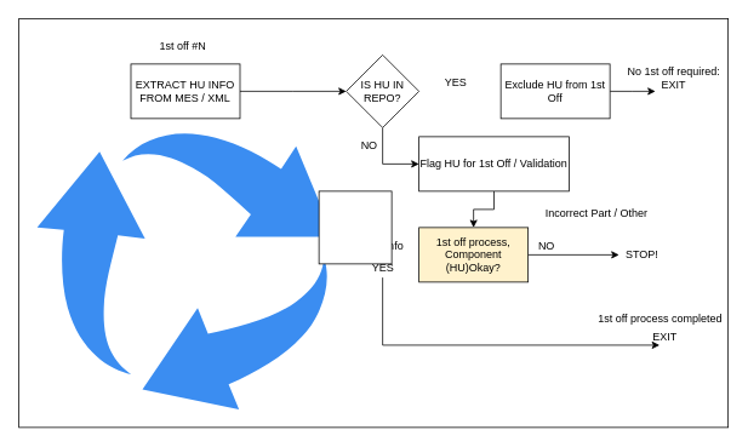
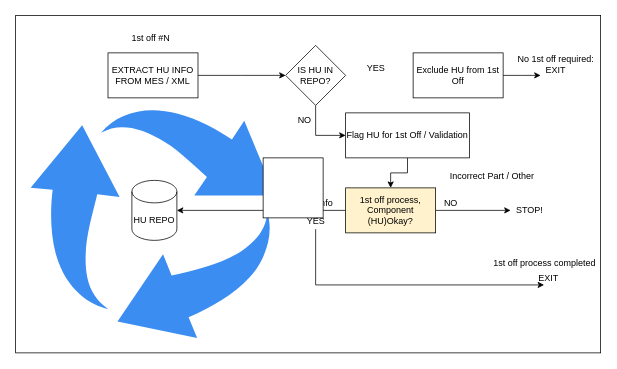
  <mxCell id="0" />
  <mxCell id="1" parent="0" />
  <mxCell id="2" value="" style="rounded=0;whiteSpace=wrap;html=1;" vertex="1" parent="1"><mxGeometry x="20" y="20" width="780" height="450" as="geometry" /></mxCell>
  <mxCell id="3" style="edgeStyle=orthogonalEdgeStyle;rounded=0;orthogonalLoop=1;jettySize=auto;html=1;exitX=1;exitY=0.5;exitDx=0;exitDy=0;" edge="1" parent="1" source="4"><mxGeometry relative="1" as="geometry"><mxPoint x="380" y="100" as="targetPoint" /></mxGeometry></mxCell>
  <mxCell id="4" value="EXTRACT HU INFO FROM MES / XML" style="rounded=0;whiteSpace=wrap;html=1;" vertex="1" parent="1"><mxGeometry x="143.16" y="70" width="120" height="60" as="geometry" /></mxCell>
  <mxCell id="5" value="1st off #N" style="text;html=1;align=center;verticalAlign=middle;resizable=0;points=[];autosize=1;strokeColor=none;" vertex="1" parent="1"><mxGeometry x="165" y="40" width="70" height="20" as="geometry" /></mxCell>
  <mxCell id="6" value="" style="html=1;aspect=fixed;strokeColor=none;shadow=0;align=center;verticalAlign=top;fillColor=#3B8DF1;shape=mxgraph.gcp2.arrow_cycle" vertex="1" parent="1"><mxGeometry x="40" y="140" width="326.32" height="310" as="geometry" /></mxCell>
  <mxCell id="7" style="edgeStyle=orthogonalEdgeStyle;rounded=0;orthogonalLoop=1;jettySize=auto;html=1;exitX=0.5;exitY=1;exitDx=0;exitDy=0;entryX=0;entryY=0.5;entryDx=0;entryDy=0;" edge="1" parent="1" source="8" target="16"><mxGeometry relative="1" as="geometry" /></mxCell>
  <mxCell id="8" value="IS HU IN REPO?" style="rhombus;whiteSpace=wrap;html=1;" vertex="1" parent="1"><mxGeometry x="380" y="60" width="80" height="80" as="geometry" /></mxCell>
+ <mxCell id="9" value="HU REPO" style="shape=cylinder3;whiteSpace=wrap;html=1;boundedLbl=1;backgroundOutline=1;size=15;" vertex="1" parent="1"><mxGeometry x="175" y="240" width="60" height="80" as="geometry" /></mxCell>
  <mxCell id="10" value="NO" style="text;html=1;align=center;verticalAlign=middle;resizable=0;points=[];autosize=1;strokeColor=none;" vertex="1" parent="1"><mxGeometry x="390" y="150" width="30" height="20" as="geometry" /></mxCell>
  <mxCell id="11" style="edgeStyle=orthogonalEdgeStyle;rounded=0;orthogonalLoop=1;jettySize=auto;html=1;exitX=1;exitY=0.5;exitDx=0;exitDy=0;" edge="1" parent="1" source="12"><mxGeometry relative="1" as="geometry"><mxPoint x="720" y="100" as="targetPoint" /></mxGeometry></mxCell>
  <mxCell id="12" value="Exclude HU from 1st Off" style="rounded=0;whiteSpace=wrap;html=1;" vertex="1" parent="1"><mxGeometry x="550" y="70" width="120" height="60" as="geometry" /></mxCell>
  <mxCell id="13" value="YES" style="text;html=1;align=center;verticalAlign=middle;resizable=0;points=[];autosize=1;strokeColor=none;" vertex="1" parent="1"><mxGeometry x="480" y="80" width="40" height="20" as="geometry" /></mxCell>
  <mxCell id="14" value="No 1st off required:&lt;br&gt;EXIT" style="text;html=1;align=center;verticalAlign=middle;resizable=0;points=[];autosize=1;strokeColor=none;" vertex="1" parent="1"><mxGeometry x="680" y="70" width="120" height="30" as="geometry" /></mxCell>
  <mxCell id="15" style="edgeStyle=orthogonalEdgeStyle;rounded=0;orthogonalLoop=1;jettySize=auto;html=1;exitX=0.5;exitY=1;exitDx=0;exitDy=0;entryX=0.5;entryY=0;entryDx=0;entryDy=0;" edge="1" parent="1" source="16" target="19"><mxGeometry relative="1" as="geometry" /></mxCell>
  <mxCell id="16" value="Flag HU for 1st Off / Validation" style="rounded=0;whiteSpace=wrap;html=1;" vertex="1" parent="1"><mxGeometry x="460" y="150" width="165" height="60" as="geometry" /></mxCell>
+ <mxCell id="17" style="edgeStyle=orthogonalEdgeStyle;rounded=0;orthogonalLoop=1;jettySize=auto;html=1;exitX=0;exitY=0.5;exitDx=0;exitDy=0;entryX=1;entryY=0.5;entryDx=0;entryDy=0;entryPerimeter=0;" edge="1" parent="1" source="19" target="9"><mxGeometry relative="1" as="geometry" /></mxCell>
  <mxCell id="18" style="edgeStyle=orthogonalEdgeStyle;rounded=0;orthogonalLoop=1;jettySize=auto;html=1;exitX=1;exitY=0.5;exitDx=0;exitDy=0;" edge="1" parent="1" source="19" target="23"><mxGeometry relative="1" as="geometry" /></mxCell>
  <mxCell id="19" value="1st off process, Component (HU)Okay?" style="rounded=0;whiteSpace=wrap;html=1;fillColor=#fff2cc;" vertex="1" parent="1"><mxGeometry x="460" y="250" width="120" height="60" as="geometry" /></mxCell>
  <mxCell id="20" value="Add HU Info" style="text;html=1;align=center;verticalAlign=middle;resizable=0;points=[];autosize=1;strokeColor=none;" vertex="1" parent="1"><mxGeometry x="370" y="260" width="80" height="20" as="geometry" /></mxCell>
  <mxCell id="21" style="edgeStyle=orthogonalEdgeStyle;rounded=0;orthogonalLoop=1;jettySize=auto;html=1;entryX=0.365;entryY=0.97;entryDx=0;entryDy=0;entryPerimeter=0;" edge="1" parent="1" source="22" target="25"><mxGeometry relative="1" as="geometry"><Array as="points"><mxPoint x="420" y="379" /></Array></mxGeometry></mxCell>
  <mxCell id="22" value="YES" style="text;html=1;align=center;verticalAlign=middle;resizable=0;points=[];autosize=1;strokeColor=none;" vertex="1" parent="1"><mxGeometry x="400" y="285" width="40" height="20" as="geometry" /></mxCell>
  <mxCell id="23" value="STOP!" style="text;html=1;align=center;verticalAlign=middle;resizable=0;points=[];autosize=1;strokeColor=none;" vertex="1" parent="1"><mxGeometry x="680" y="270" width="50" height="20" as="geometry" /></mxCell>
  <mxCell id="24" value="NO" style="text;html=1;align=center;verticalAlign=middle;resizable=0;points=[];autosize=1;strokeColor=none;" vertex="1" parent="1"><mxGeometry x="585" y="260" width="30" height="20" as="geometry" /></mxCell>
  <mxCell id="25" value="EXIT" style="text;html=1;align=center;verticalAlign=middle;resizable=0;points=[];autosize=1;strokeColor=none;" vertex="1" parent="1"><mxGeometry x="710" y="360" width="40" height="20" as="geometry" /></mxCell>
  <mxCell id="26" value="Incorrect Part / Other" style="text;html=1;align=center;verticalAlign=middle;resizable=0;points=[];autosize=1;strokeColor=none;" vertex="1" parent="1"><mxGeometry x="590" y="225" width="130" height="20" as="geometry" /></mxCell>
  <mxCell id="27" value="1st off process completed" style="text;html=1;align=center;verticalAlign=middle;resizable=0;points=[];autosize=1;strokeColor=none;" vertex="1" parent="1"><mxGeometry x="650" y="340" width="150" height="20" as="geometry" /></mxCell>
  <mxCell id="28" value="" style="whiteSpace=wrap;html=1;aspect=fixed;" vertex="1" parent="1"><mxGeometry x="350" y="210" width="80" height="80" as="geometry" /></mxCell>
